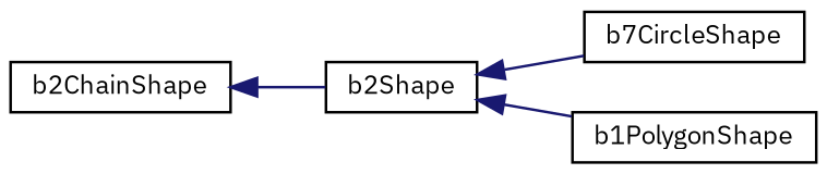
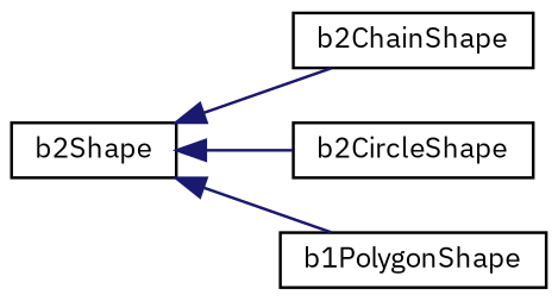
  digraph {
    fontname="IBM Plex Sans"
    rankdir=LR
    node [color=black fillcolor=white fontname="IBM Plex Sans" fontsize=10 shape=record style=filled]
    edge [color=midnightblue dir=back fontname="IBM Plex Sans" fontsize=10 labelfontname=Helvetica labelfontsize=10 style=solid]
    n1 [height=0.2 label=b2Shape width=0.4]
    n2 [height=0.2 label=b2ChainShape width=0.4]
-   n3 [height=0.2 label=b7CircleShape width=0.4]
+   n3 [height=0.2 label=b2CircleShape width=0.4]
    n4 [height=0.2 label=b1PolygonShape width=0.4]
-   n2 -> n1
+   n1 -> n2
    n1 -> n3
    n1 -> n4
  }
